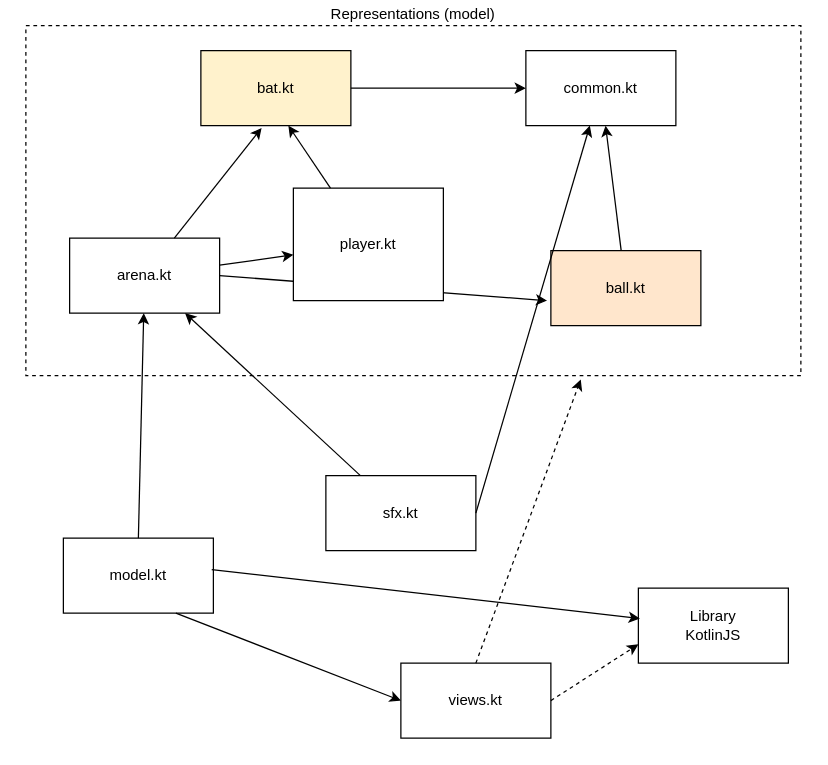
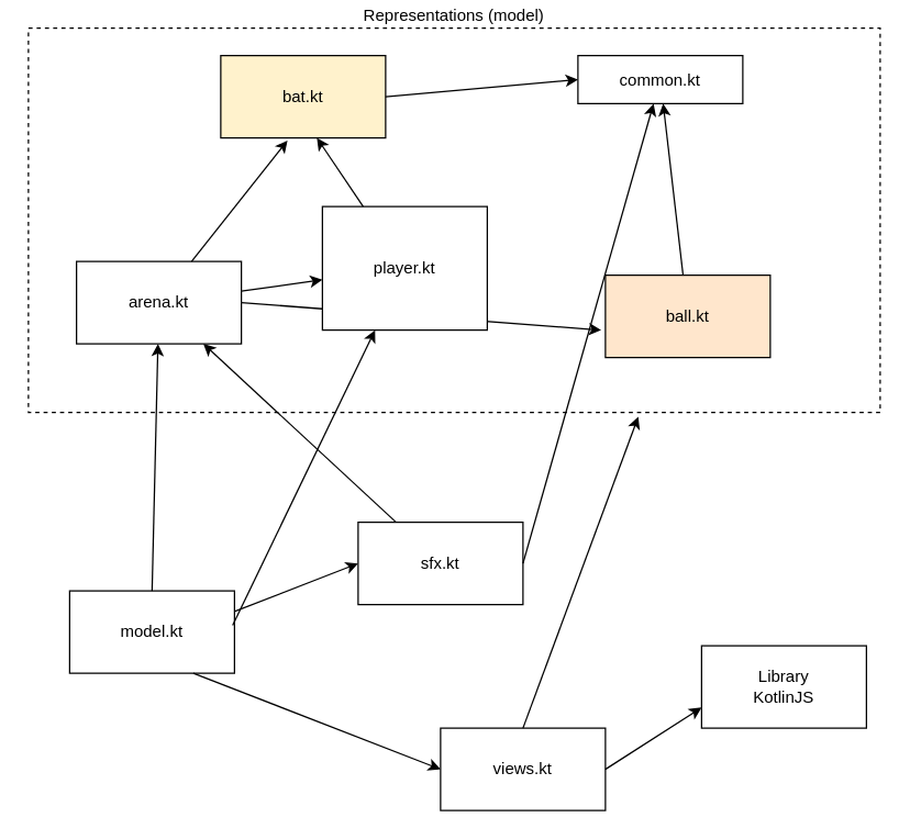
  <mxCell id="0" />
  <mxCell id="1" parent="0" />
  <mxCell id="2" value="Representations (model)" style="rounded=0;whiteSpace=wrap;html=1;align=center;labelPosition=center;verticalLabelPosition=top;verticalAlign=bottom;dashed=1;" parent="1" vertex="1"><mxGeometry x="20" y="20" width="620" height="280" as="geometry" /></mxCell>
- <mxCell id="3" value="common.kt" style="rounded=0;whiteSpace=wrap;html=1;" parent="1" vertex="1"><mxGeometry x="420" y="40" width="120" height="60" as="geometry" /></mxCell>
+ <mxCell id="3" value="common.kt" style="rounded=0;whiteSpace=wrap;html=1;" parent="1" vertex="1"><mxGeometry x="420" y="40" width="120" height="35" as="geometry" /></mxCell>
  <mxCell id="4" value="ball.kt" style="rounded=0;whiteSpace=wrap;html=1;fillColor=#ffe6cc;" parent="1" vertex="1"><mxGeometry x="440" y="200" width="120" height="60" as="geometry" /></mxCell>
  <mxCell id="5" value="arena.kt" style="rounded=0;whiteSpace=wrap;html=1;" parent="1" vertex="1"><mxGeometry x="55" y="190" width="120" height="60" as="geometry" /></mxCell>
  <mxCell id="6" value="bat.kt" style="rounded=0;whiteSpace=wrap;html=1;fillColor=#fff2cc;" parent="1" vertex="1"><mxGeometry x="160" y="40" width="120" height="60" as="geometry" /></mxCell>
  <mxCell id="7" value="" style="endArrow=classic;html=1;exitX=1;exitY=0.5;exitDx=0;exitDy=0;entryX=0;entryY=0.5;entryDx=0;entryDy=0;" parent="1" source="6" target="3" edge="1"><mxGeometry width="50" height="50" relative="1" as="geometry"><mxPoint x="370" y="160" as="sourcePoint" /><mxPoint x="420" y="110" as="targetPoint" /></mxGeometry></mxCell>
  <mxCell id="8" value="" style="endArrow=classic;html=1;entryX=0.405;entryY=1.03;entryDx=0;entryDy=0;entryPerimeter=0;" parent="1" source="5" target="6" edge="1"><mxGeometry width="50" height="50" relative="1" as="geometry"><mxPoint x="260" y="100" as="sourcePoint" /><mxPoint x="430" y="80" as="targetPoint" /></mxGeometry></mxCell>
  <mxCell id="9" value="" style="endArrow=classic;html=1;exitX=1;exitY=0.5;exitDx=0;exitDy=0;entryX=-0.025;entryY=0.667;entryDx=0;entryDy=0;entryPerimeter=0;" parent="1" source="5" target="4" edge="1"><mxGeometry width="50" height="50" relative="1" as="geometry"><mxPoint x="149.216" y="260" as="sourcePoint" /><mxPoint x="340" y="210" as="targetPoint" /></mxGeometry></mxCell>
  <mxCell id="10" value="" style="endArrow=classic;html=1;" parent="1" source="4" target="3" edge="1"><mxGeometry width="50" height="50" relative="1" as="geometry"><mxPoint x="260" y="100" as="sourcePoint" /><mxPoint x="430" y="80" as="targetPoint" /></mxGeometry></mxCell>
  <mxCell id="11" value="model.kt" style="rounded=0;whiteSpace=wrap;html=1;" parent="1" vertex="1"><mxGeometry x="50" y="430" width="120" height="60" as="geometry" /></mxCell>
  <mxCell id="12" value="views.kt" style="rounded=0;whiteSpace=wrap;html=1;" parent="1" vertex="1"><mxGeometry x="320" y="530" width="120" height="60" as="geometry" /></mxCell>
  <mxCell id="13" value="sfx.kt" style="rounded=0;whiteSpace=wrap;html=1;" parent="1" vertex="1"><mxGeometry x="260" y="380" width="120" height="60" as="geometry" /></mxCell>
  <mxCell id="14" value="" style="endArrow=classic;html=1;exitX=0.75;exitY=1;exitDx=0;exitDy=0;entryX=0;entryY=0.5;entryDx=0;entryDy=0;" parent="1" source="11" target="12" edge="1"><mxGeometry width="50" height="50" relative="1" as="geometry"><mxPoint x="180" y="260" as="sourcePoint" /><mxPoint x="427" y="250.02" as="targetPoint" /></mxGeometry></mxCell>
  <mxCell id="15" value="" style="endArrow=classic;html=1;exitX=0.5;exitY=0;exitDx=0;exitDy=0;" parent="1" source="11" target="5" edge="1"><mxGeometry width="50" height="50" relative="1" as="geometry"><mxPoint x="150" y="470" as="sourcePoint" /><mxPoint x="430" y="410" as="targetPoint" /></mxGeometry></mxCell>
  <mxCell id="16" value="Library&lt;br&gt;KotlinJS" style="rounded=0;whiteSpace=wrap;html=1;" parent="1" vertex="1"><mxGeometry x="510" y="470" width="120" height="60" as="geometry" /></mxCell>
  <mxCell id="17" value="" style="endArrow=classic;html=1;exitX=1;exitY=0.5;exitDx=0;exitDy=0;" parent="1" source="13" target="3" edge="1"><mxGeometry width="50" height="50" relative="1" as="geometry"><mxPoint x="180" y="470" as="sourcePoint" /><mxPoint x="280" y="555" as="targetPoint" /></mxGeometry></mxCell>
- <mxCell id="18" value="" style="endArrow=classic;html=1;exitX=1;exitY=0.5;exitDx=0;exitDy=0;entryX=0;entryY=0.75;entryDx=0;entryDy=0;dashed=1;" parent="1" source="12" target="16" edge="1"><mxGeometry width="50" height="50" relative="1" as="geometry"><mxPoint x="394.52" y="461.02" as="sourcePoint" /><mxPoint x="489.52" y="516" as="targetPoint" /></mxGeometry></mxCell>
- <mxCell id="19" value="" style="endArrow=classic;html=1;exitX=0.989;exitY=0.419;exitDx=0;exitDy=0;entryX=0.01;entryY=0.406;entryDx=0;entryDy=0;exitPerimeter=0;entryPerimeter=0;" parent="1" source="11" target="16" edge="1"><mxGeometry width="50" height="50" relative="1" as="geometry"><mxPoint x="400" y="555" as="sourcePoint" /><mxPoint x="490" y="525" as="targetPoint" /></mxGeometry></mxCell>
+ <mxCell id="18" value="" style="endArrow=classic;html=1;exitX=1;exitY=0.5;exitDx=0;exitDy=0;entryX=0;entryY=0.75;entryDx=0;entryDy=0;" parent="1" source="12" target="16" edge="1"><mxGeometry width="50" height="50" relative="1" as="geometry"><mxPoint x="394.52" y="461.02" as="sourcePoint" /><mxPoint x="489.52" y="516" as="targetPoint" /></mxGeometry></mxCell>
+ <mxCell id="19" value="" style="endArrow=classic;html=1;exitX=0.989;exitY=0.419;exitDx=0;exitDy=0;exitPerimeter=0;" parent="1" source="11" target="22" edge="1"><mxGeometry width="50" height="50" relative="1" as="geometry"><mxPoint x="400" y="555" as="sourcePoint" /><mxPoint x="490" y="525" as="targetPoint" /></mxGeometry></mxCell>
+ <mxCell id="20" value="" style="endArrow=classic;html=1;exitX=1;exitY=0.25;exitDx=0;exitDy=0;entryX=0;entryY=0.5;entryDx=0;entryDy=0;" parent="1" source="11" target="13" edge="1"><mxGeometry width="50" height="50" relative="1" as="geometry"><mxPoint x="178.68" y="465.14" as="sourcePoint" /><mxPoint x="451.2" y="504.36" as="targetPoint" /></mxGeometry></mxCell>
  <mxCell id="21" value="" style="endArrow=classic;html=1;" parent="1" source="13" target="5" edge="1"><mxGeometry width="50" height="50" relative="1" as="geometry"><mxPoint x="300" y="350" as="sourcePoint" /><mxPoint x="497.88" y="478.5" as="targetPoint" /></mxGeometry></mxCell>
  <mxCell id="22" value="player.kt" style="rounded=0;whiteSpace=wrap;html=1;" vertex="1" parent="1"><mxGeometry x="234" y="150" width="120" height="90" as="geometry" /></mxCell>
  <mxCell id="23" value="" style="endArrow=classic;html=1;" edge="1" parent="1" source="22"><mxGeometry width="50" height="50" relative="1" as="geometry"><mxPoint x="139.96" y="230" as="sourcePoint" /><mxPoint x="230" y="100" as="targetPoint" /></mxGeometry></mxCell>
  <mxCell id="24" value="" style="endArrow=classic;html=1;" edge="1" parent="1" source="5" target="22"><mxGeometry width="50" height="50" relative="1" as="geometry"><mxPoint x="260" y="170" as="sourcePoint" /><mxPoint x="240" y="110" as="targetPoint" /></mxGeometry></mxCell>
- <mxCell id="25" value="" style="endArrow=classic;html=1;exitX=0.5;exitY=0;exitDx=0;exitDy=0;entryX=0.716;entryY=1.011;entryDx=0;entryDy=0;entryPerimeter=0;dashed=1;" edge="1" parent="1" source="12" target="2"><mxGeometry width="50" height="50" relative="1" as="geometry"><mxPoint x="178.68" y="465.14" as="sourcePoint" /><mxPoint x="521.2" y="504.36" as="targetPoint" /></mxGeometry></mxCell>
+ <mxCell id="25" value="" style="endArrow=classic;html=1;exitX=0.5;exitY=0;exitDx=0;exitDy=0;entryX=0.716;entryY=1.011;entryDx=0;entryDy=0;entryPerimeter=0;" edge="1" parent="1" source="12" target="2"><mxGeometry width="50" height="50" relative="1" as="geometry"><mxPoint x="178.68" y="465.14" as="sourcePoint" /><mxPoint x="521.2" y="504.36" as="targetPoint" /></mxGeometry></mxCell>
